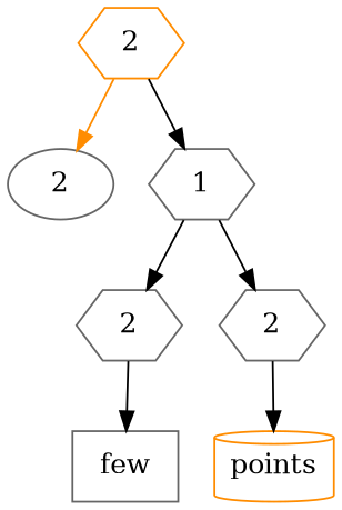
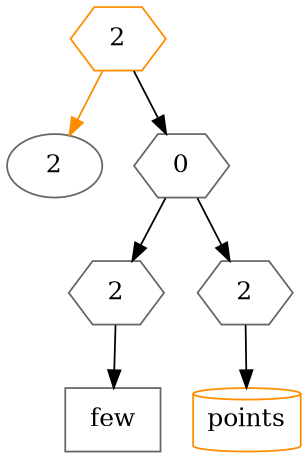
  digraph {
    node [color=gray40 shape=hexagon]
    edge [color=black]
    n1 [color=darkorange label=2]
    n2 [label=2 shape=ellipse]
-   n3 [label=1]
+   n3 [label=0]
    n4 [label=2]
    n5 [label=2]
    n6 [label=few shape=box]
    n7 [color=darkorange label=points shape=cylinder]
    n1 -> n2 [color=darkorange]
    n1 -> n3
    n3 -> n4
    n3 -> n5
    n4 -> n6
    n5 -> n7
  }
